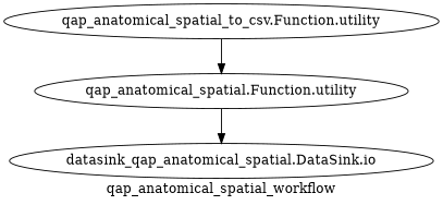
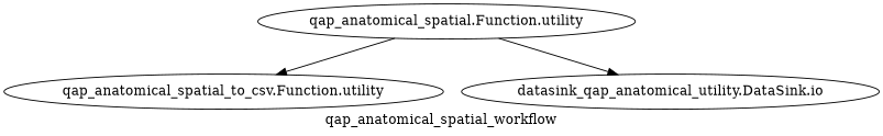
  digraph {
    fontname="DejaVu Serif"
    label=qap_anatomical_spatial_workflow
    node [fontname="DejaVu Serif"]
    edge [fontname="DejaVu Serif"]
    n1 [label="qap_anatomical_spatial.Function.utility"]
    n2 [label="qap_anatomical_spatial_to_csv.Function.utility"]
-   n3 [label="datasink_qap_anatomical_spatial.DataSink.io"]
-   n2 -> n1
+   n3 [label="datasink_qap_anatomical_utility.DataSink.io"]
+   n1 -> n2
    n1 -> n3
  }
